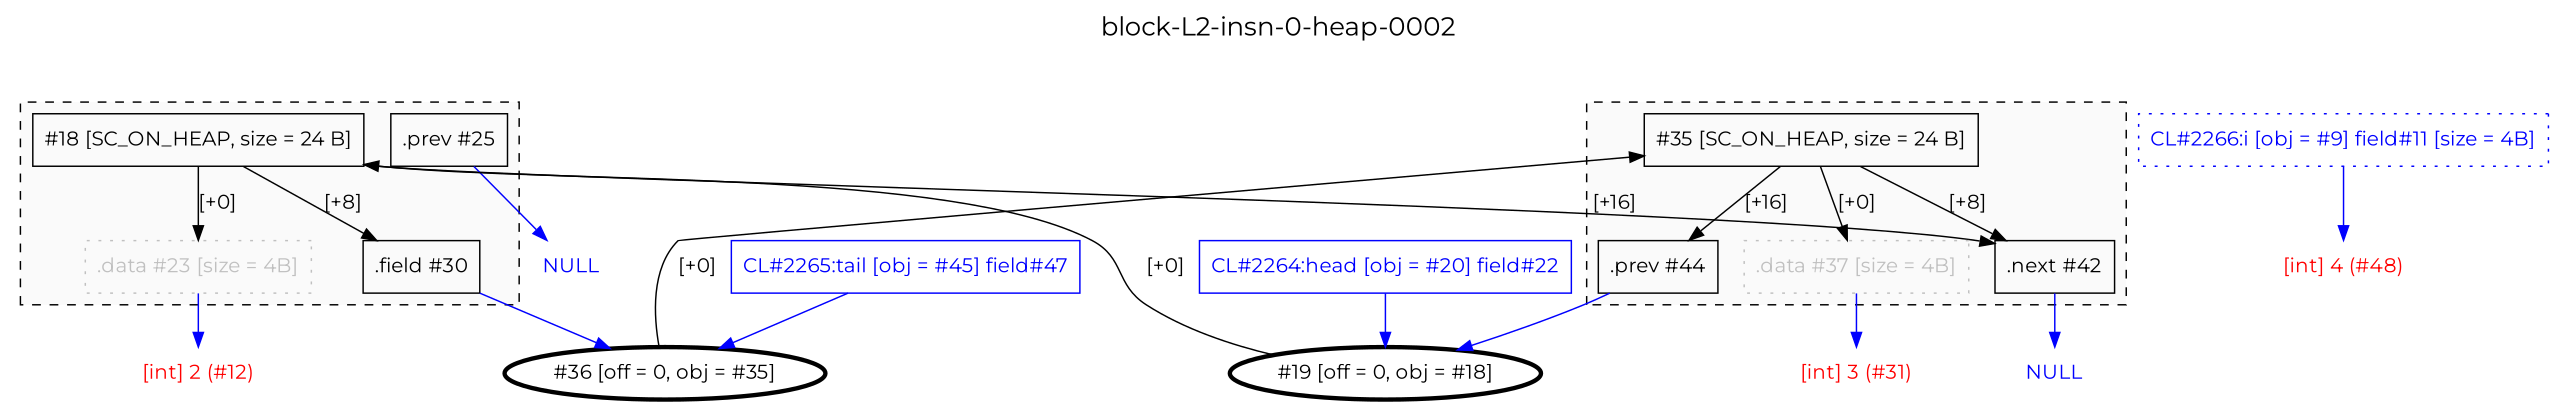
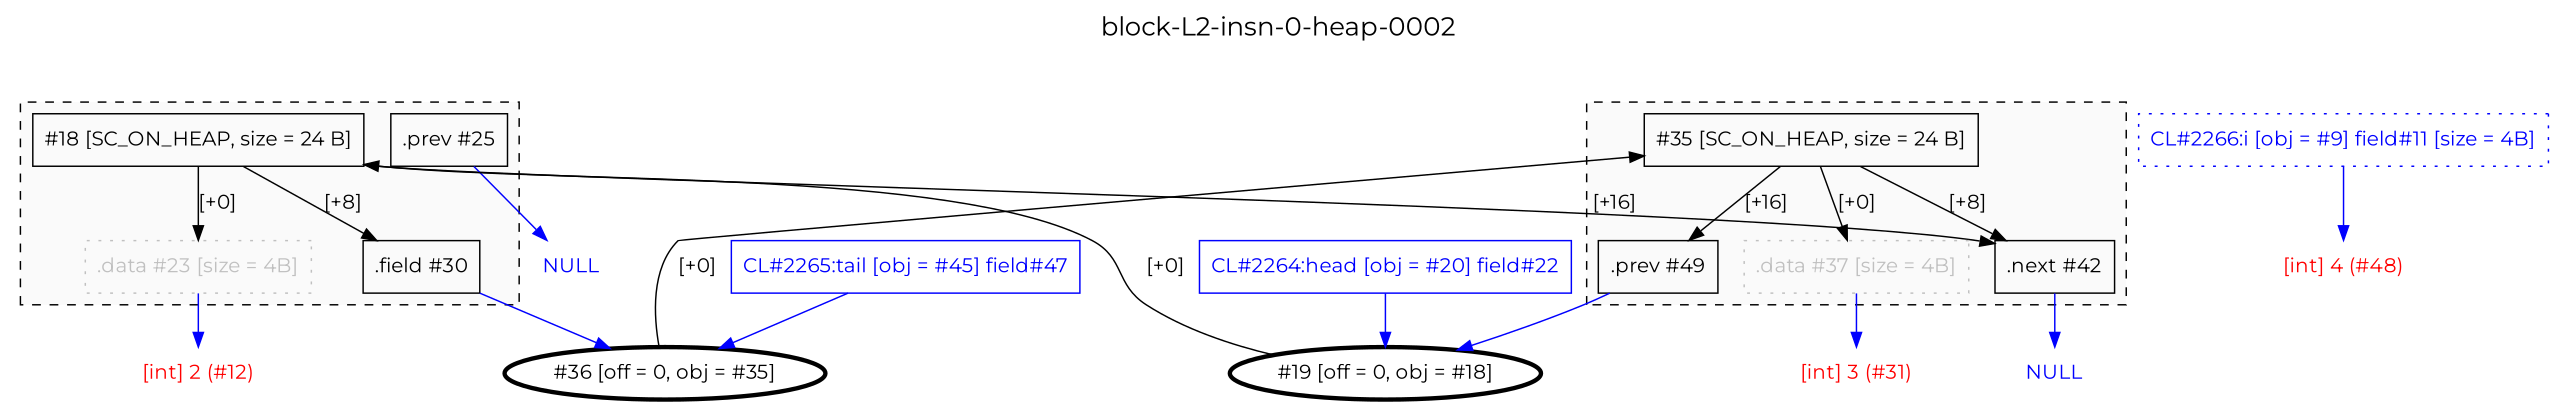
  digraph {
    clusterrank=local
    fontname=Montserrat
    label=<<FONT POINT-SIZE="18">block-L2-insn-0-heap-0002</FONT>>
    labelloc=t
    node [fontcolor=black fontname=Montserrat shape=box]
    edge [color=blue fontcolor=blue fontname=Montserrat]
    n1 [color=black label="#18 [SC_ON_HEAP, size = 24 B]"]
    n2 [color=gray fontcolor=gray label=".data #23 [size = 4B]" style=dotted]
    n3 [color=black label=".field #30"]
    n4 [color=black label=".prev #25"]
    n5 [color=black label="#35 [SC_ON_HEAP, size = 24 B]"]
    n6 [color=gray fontcolor=gray label=".data #37 [size = 4B]" style=dotted]
    n7 [color=black label=".next #42"]
-   n8 [color=black label=".prev #44"]
+   n8 [color=black label=".prev #49"]
    n9 [fontcolor=red label="[int] 2 (#12)" shape=plaintext]
    n10 [label="#36 [off = 0, obj = #35]" penwidth=3 shape=ellipse]
    n11 [fontcolor=blue label=NULL shape=plaintext]
    n12 [fontcolor=red label="[int] 3 (#31)" shape=plaintext]
    n13 [fontcolor=blue label=NULL shape=plaintext]
    n14 [label="#19 [off = 0, obj = #18]" penwidth=3 shape=ellipse]
    n15 [color=blue fontcolor=blue label="CL#2266:i [obj = #9] field#11 [size = 4B]" style=dotted]
    n16 [fontcolor=red label="[int] 4 (#48)" shape=plaintext]
    n17 [color=blue fontcolor=blue label="CL#2264:head [obj = #20] field#22"]
    n18 [color=blue fontcolor=blue label="CL#2265:tail [obj = #45] field#47"]
    subgraph cluster_1 {
      bgcolor=gray98
      color=black
      fontcolor=black
      label=""
      penwidth=1.0
      rank=same
      style=dashed
      n1
      n2
      n3
      n4
    }
    subgraph cluster_2 {
      bgcolor=gray98
      color=black
      fontcolor=black
      label=""
      penwidth=1.0
      rank=same
      style=dashed
      n5
      n6
      n7
      n8
    }
    n1 -> n2 [color=black fontcolor=black label="[+0]"]
    n1 -> n3 [color=black fontcolor=black label="[+8]"]
    n1 -> n7 [color=black fontcolor=black label="[+16]"]
    n2 -> n9
    n3 -> n10
    n4 -> n11
    n5 -> n6 [color=black fontcolor=black label="[+0]"]
    n5 -> n7 [color=black fontcolor=black label="[+8]"]
    n5 -> n8 [color=black fontcolor=black label="[+16]"]
    n6 -> n12
    n7 -> n13
    n8 -> n14
    n10 -> n5 [color=black fontcolor=black label="[+0]"]
    n14 -> n1 [color=black fontcolor=black label="[+0]"]
    n15 -> n16
    n17 -> n14
    n18 -> n10
  }
